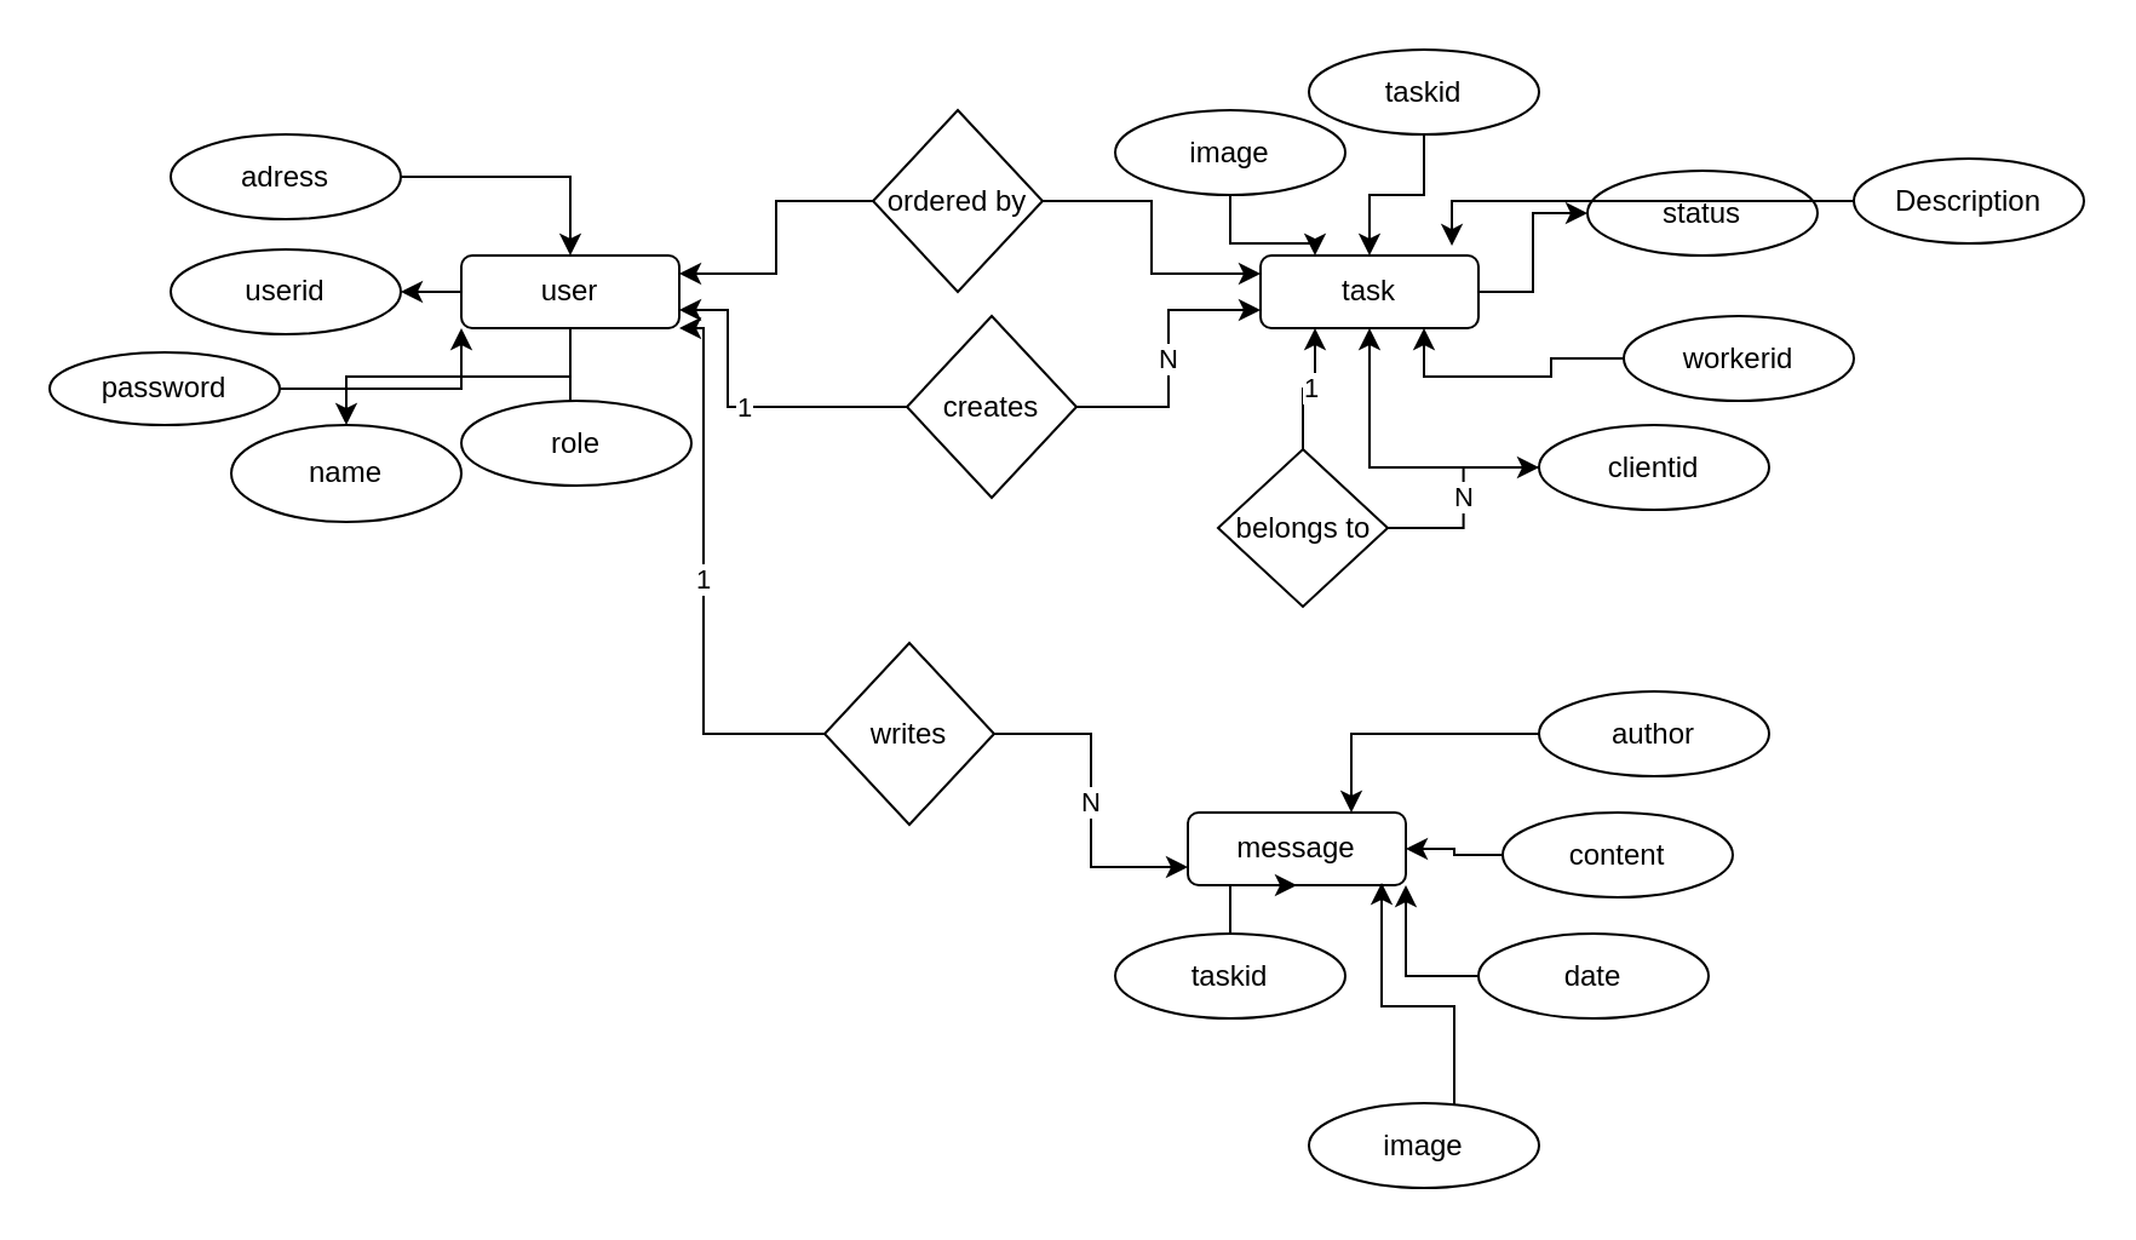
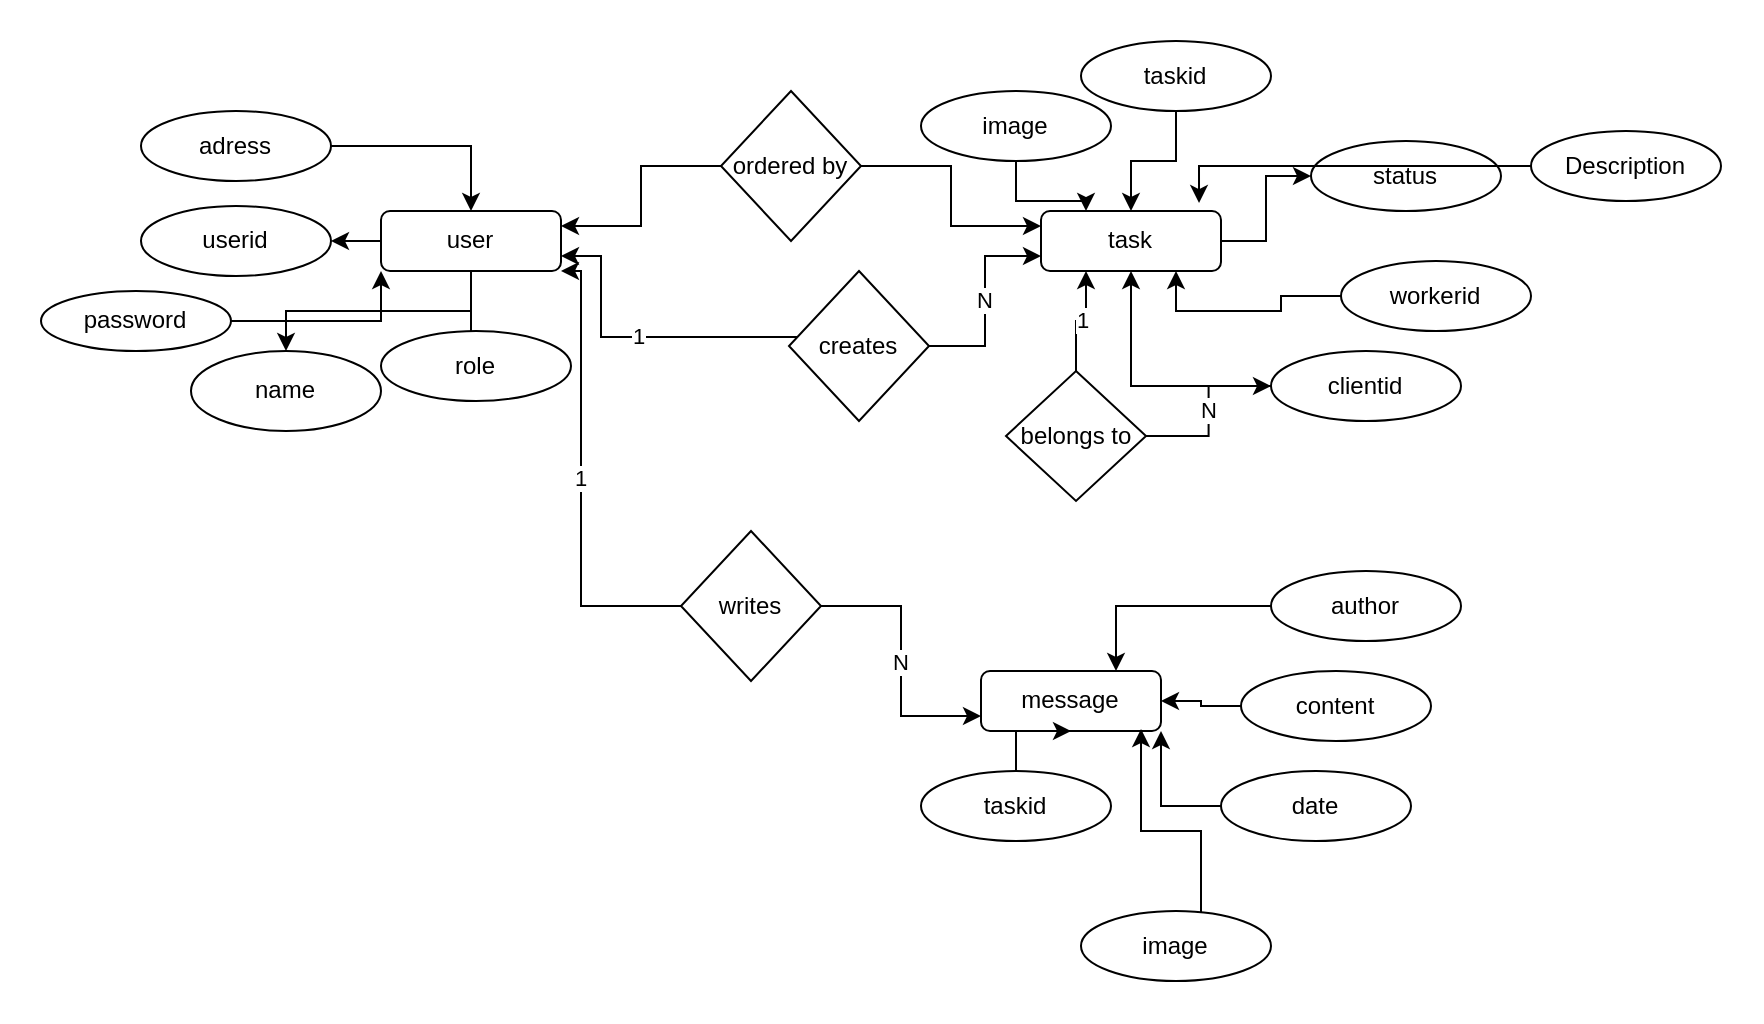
  <mxCell id="0" />
  <mxCell id="1" parent="0" />
  <mxCell id="2" value="" style="edgeStyle=orthogonalEdgeStyle;rounded=0;orthogonalLoop=1;jettySize=auto;html=1;" parent="1" source="5" target="9" edge="1"><mxGeometry relative="1" as="geometry" /></mxCell>
  <mxCell id="3" style="edgeStyle=orthogonalEdgeStyle;rounded=0;orthogonalLoop=1;jettySize=auto;html=1;" parent="1" source="5" edge="1"><mxGeometry relative="1" as="geometry"><mxPoint x="235" y="185" as="targetPoint" /></mxGeometry></mxCell>
  <mxCell id="4" value="" style="edgeStyle=orthogonalEdgeStyle;rounded=0;orthogonalLoop=1;jettySize=auto;html=1;" parent="1" source="5" target="11" edge="1"><mxGeometry relative="1" as="geometry" /></mxCell>
  <mxCell id="5" value="user" style="rounded=1;whiteSpace=wrap;html=1;" parent="1" vertex="1"><mxGeometry x="190" y="105" width="90" height="30" as="geometry" /></mxCell>
  <mxCell id="6" value="" style="edgeStyle=orthogonalEdgeStyle;rounded=0;orthogonalLoop=1;jettySize=auto;html=1;" parent="1" source="7" target="21" edge="1"><mxGeometry relative="1" as="geometry" /></mxCell>
  <mxCell id="7" value="task" style="rounded=1;whiteSpace=wrap;html=1;" parent="1" vertex="1"><mxGeometry x="520" y="105" width="90" height="30" as="geometry" /></mxCell>
  <mxCell id="8" value="message" style="rounded=1;whiteSpace=wrap;html=1;" parent="1" vertex="1"><mxGeometry x="490" y="335" width="90" height="30" as="geometry" /></mxCell>
  <mxCell id="9" value="userid" style="ellipse;whiteSpace=wrap;html=1;rounded=1;" parent="1" vertex="1"><mxGeometry x="70" y="102.5" width="95" height="35" as="geometry" /></mxCell>
  <mxCell id="10" value="role" style="ellipse;whiteSpace=wrap;html=1;rounded=1;" parent="1" vertex="1"><mxGeometry x="190" y="165" width="95" height="35" as="geometry" /></mxCell>
  <mxCell id="11" value="name" style="ellipse;whiteSpace=wrap;html=1;rounded=1;" parent="1" vertex="1"><mxGeometry x="95" y="175" width="95" height="40" as="geometry" /></mxCell>
  <mxCell id="12" style="edgeStyle=orthogonalEdgeStyle;rounded=0;orthogonalLoop=1;jettySize=auto;html=1;entryX=0;entryY=1;entryDx=0;entryDy=0;" parent="1" source="13" target="5" edge="1"><mxGeometry relative="1" as="geometry" /></mxCell>
  <mxCell id="13" value="password" style="ellipse;whiteSpace=wrap;html=1;rounded=1;" parent="1" vertex="1"><mxGeometry x="20" y="145" width="95" height="30" as="geometry" /></mxCell>
  <mxCell id="14" style="edgeStyle=orthogonalEdgeStyle;rounded=0;orthogonalLoop=1;jettySize=auto;html=1;" parent="1" source="15" target="5" edge="1"><mxGeometry relative="1" as="geometry" /></mxCell>
  <mxCell id="15" value="adress" style="ellipse;whiteSpace=wrap;html=1;rounded=1;" parent="1" vertex="1"><mxGeometry x="70" y="55" width="95" height="35" as="geometry" /></mxCell>
  <mxCell id="16" value="1" style="edgeStyle=orthogonalEdgeStyle;rounded=0;orthogonalLoop=1;jettySize=auto;html=1;" parent="1" source="18" edge="1"><mxGeometry relative="1" as="geometry"><mxPoint x="280" y="127.5" as="targetPoint" /><Array as="points"><mxPoint x="300" y="168" /><mxPoint x="300" y="128" /></Array></mxGeometry></mxCell>
  <mxCell id="17" value="N" style="edgeStyle=orthogonalEdgeStyle;rounded=0;orthogonalLoop=1;jettySize=auto;html=1;entryX=0;entryY=0.75;entryDx=0;entryDy=0;" parent="1" source="18" target="7" edge="1"><mxGeometry relative="1" as="geometry" /></mxCell>
- <mxCell id="18" value="creates" style="rhombus;whiteSpace=wrap;html=1;" parent="1" vertex="1"><mxGeometry x="374" y="130" width="70" height="75" as="geometry" /></mxCell>
+ <mxCell id="18" value="creates" style="rhombus;whiteSpace=wrap;html=1;" parent="1" vertex="1"><mxGeometry x="394" y="135" width="70" height="75" as="geometry" /></mxCell>
  <mxCell id="19" style="edgeStyle=orthogonalEdgeStyle;rounded=0;orthogonalLoop=1;jettySize=auto;html=1;entryX=0.5;entryY=0;entryDx=0;entryDy=0;" parent="1" source="20" target="7" edge="1"><mxGeometry relative="1" as="geometry"><mxPoint x="560" y="95" as="targetPoint" /></mxGeometry></mxCell>
  <mxCell id="20" value="taskid" style="ellipse;whiteSpace=wrap;html=1;rounded=1;" parent="1" vertex="1"><mxGeometry x="540" y="20" width="95" height="35" as="geometry" /></mxCell>
  <mxCell id="21" value="status" style="ellipse;whiteSpace=wrap;html=1;rounded=1;" parent="1" vertex="1"><mxGeometry x="655" y="70" width="95" height="35" as="geometry" /></mxCell>
  <mxCell id="22" style="edgeStyle=orthogonalEdgeStyle;rounded=0;orthogonalLoop=1;jettySize=auto;html=1;entryX=0.75;entryY=1;entryDx=0;entryDy=0;" parent="1" source="23" target="7" edge="1"><mxGeometry relative="1" as="geometry" /></mxCell>
  <mxCell id="23" value="workerid" style="ellipse;whiteSpace=wrap;html=1;rounded=1;" parent="1" vertex="1"><mxGeometry x="670" y="130" width="95" height="35" as="geometry" /></mxCell>
  <mxCell id="24" value="" style="edgeStyle=orthogonalEdgeStyle;rounded=0;orthogonalLoop=1;jettySize=auto;html=1;" parent="1" source="25" target="8" edge="1"><mxGeometry relative="1" as="geometry" /></mxCell>
  <mxCell id="25" value="content" style="ellipse;whiteSpace=wrap;html=1;rounded=1;" parent="1" vertex="1"><mxGeometry x="620" y="335" width="95" height="35" as="geometry" /></mxCell>
  <mxCell id="26" style="edgeStyle=orthogonalEdgeStyle;rounded=0;orthogonalLoop=1;jettySize=auto;html=1;entryX=0.75;entryY=0;entryDx=0;entryDy=0;" parent="1" source="27" target="8" edge="1"><mxGeometry relative="1" as="geometry" /></mxCell>
  <mxCell id="27" value="author" style="ellipse;whiteSpace=wrap;html=1;rounded=1;" parent="1" vertex="1"><mxGeometry x="635" y="285" width="95" height="35" as="geometry" /></mxCell>
  <mxCell id="28" value="" style="edgeStyle=orthogonalEdgeStyle;rounded=0;orthogonalLoop=1;jettySize=auto;html=1;" parent="1" source="29" target="8" edge="1"><mxGeometry relative="1" as="geometry" /></mxCell>
  <mxCell id="29" value="taskid" style="ellipse;whiteSpace=wrap;html=1;rounded=1;" parent="1" vertex="1"><mxGeometry x="460" y="385" width="95" height="35" as="geometry" /></mxCell>
  <mxCell id="30" value="1" style="edgeStyle=orthogonalEdgeStyle;rounded=0;orthogonalLoop=1;jettySize=auto;html=1;entryX=0.25;entryY=1;entryDx=0;entryDy=0;" parent="1" source="32" target="7" edge="1"><mxGeometry relative="1" as="geometry" /></mxCell>
  <mxCell id="31" value="N" style="edgeStyle=orthogonalEdgeStyle;rounded=0;orthogonalLoop=1;jettySize=auto;html=1;" parent="1" source="32" target="34" edge="1"><mxGeometry relative="1" as="geometry" /></mxCell>
  <mxCell id="32" value="belongs to" style="rhombus;whiteSpace=wrap;html=1;" parent="1" vertex="1"><mxGeometry x="502.5" y="185" width="70" height="65" as="geometry" /></mxCell>
  <mxCell id="33" style="edgeStyle=orthogonalEdgeStyle;rounded=0;orthogonalLoop=1;jettySize=auto;html=1;entryX=0.5;entryY=1;entryDx=0;entryDy=0;" parent="1" source="34" target="7" edge="1"><mxGeometry relative="1" as="geometry" /></mxCell>
  <mxCell id="34" value="clientid" style="ellipse;whiteSpace=wrap;html=1;rounded=1;" parent="1" vertex="1"><mxGeometry x="635" y="175" width="95" height="35" as="geometry" /></mxCell>
  <mxCell id="35" style="edgeStyle=orthogonalEdgeStyle;rounded=0;orthogonalLoop=1;jettySize=auto;html=1;entryX=0.878;entryY=-0.133;entryDx=0;entryDy=0;entryPerimeter=0;" parent="1" source="36" target="7" edge="1"><mxGeometry relative="1" as="geometry" /></mxCell>
  <mxCell id="36" value="Description" style="ellipse;whiteSpace=wrap;html=1;rounded=1;" parent="1" vertex="1"><mxGeometry x="765" y="65" width="95" height="35" as="geometry" /></mxCell>
  <mxCell id="37" style="edgeStyle=orthogonalEdgeStyle;rounded=0;orthogonalLoop=1;jettySize=auto;html=1;entryX=0.25;entryY=0;entryDx=0;entryDy=0;" parent="1" source="38" target="7" edge="1"><mxGeometry relative="1" as="geometry" /></mxCell>
  <mxCell id="38" value="image" style="ellipse;whiteSpace=wrap;html=1;rounded=1;" parent="1" vertex="1"><mxGeometry x="460" y="45" width="95" height="35" as="geometry" /></mxCell>
  <mxCell id="39" style="edgeStyle=orthogonalEdgeStyle;rounded=0;orthogonalLoop=1;jettySize=auto;html=1;entryX=1;entryY=1;entryDx=0;entryDy=0;" parent="1" source="40" target="8" edge="1"><mxGeometry relative="1" as="geometry" /></mxCell>
  <mxCell id="40" value="date" style="ellipse;whiteSpace=wrap;html=1;rounded=1;" parent="1" vertex="1"><mxGeometry x="610" y="385" width="95" height="35" as="geometry" /></mxCell>
  <mxCell id="41" value="N" style="edgeStyle=orthogonalEdgeStyle;rounded=0;orthogonalLoop=1;jettySize=auto;html=1;entryX=0;entryY=0.75;entryDx=0;entryDy=0;" parent="1" source="43" target="8" edge="1"><mxGeometry relative="1" as="geometry" /></mxCell>
  <mxCell id="42" value="1" style="edgeStyle=orthogonalEdgeStyle;rounded=0;orthogonalLoop=1;jettySize=auto;html=1;entryX=1;entryY=1;entryDx=0;entryDy=0;" parent="1" source="43" target="5" edge="1"><mxGeometry relative="1" as="geometry"><Array as="points"><mxPoint x="290" y="303" /><mxPoint x="290" y="135" /></Array></mxGeometry></mxCell>
  <mxCell id="43" value="writes" style="rhombus;whiteSpace=wrap;html=1;" parent="1" vertex="1"><mxGeometry x="340" y="265" width="70" height="75" as="geometry" /></mxCell>
  <mxCell id="44" style="edgeStyle=orthogonalEdgeStyle;rounded=0;orthogonalLoop=1;jettySize=auto;html=1;entryX=0.889;entryY=0.967;entryDx=0;entryDy=0;entryPerimeter=0;" parent="1" source="45" target="8" edge="1"><mxGeometry relative="1" as="geometry"><Array as="points"><mxPoint x="600" y="415" /><mxPoint x="570" y="415" /></Array></mxGeometry></mxCell>
  <mxCell id="45" value="image" style="ellipse;whiteSpace=wrap;html=1;rounded=1;" parent="1" vertex="1"><mxGeometry x="540" y="455" width="95" height="35" as="geometry" /></mxCell>
  <mxCell id="46" style="edgeStyle=orthogonalEdgeStyle;rounded=0;orthogonalLoop=1;jettySize=auto;html=1;entryX=1;entryY=0.25;entryDx=0;entryDy=0;" parent="1" source="48" target="5" edge="1"><mxGeometry relative="1" as="geometry" /></mxCell>
  <mxCell id="47" style="edgeStyle=orthogonalEdgeStyle;rounded=0;orthogonalLoop=1;jettySize=auto;html=1;entryX=0;entryY=0.25;entryDx=0;entryDy=0;" parent="1" source="48" target="7" edge="1"><mxGeometry relative="1" as="geometry" /></mxCell>
  <mxCell id="48" value="ordered by" style="rhombus;whiteSpace=wrap;html=1;" parent="1" vertex="1"><mxGeometry x="360" y="45" width="70" height="75" as="geometry" /></mxCell>
